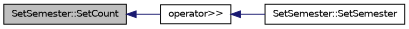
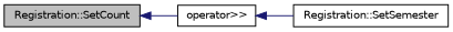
  digraph {
    rankdir=LR
    node [color=black fillcolor=white fontname=Helvetica fontsize=10 shape=record style=filled]
    edge [color=midnightblue dir=back fontname=Helvetica fontsize=10 labelfontname=Helvetica labelfontsize=10 style=solid]
-   n1 [fillcolor=grey75 fontcolor=black height=0.2 label="SetSemester::SetCount" width=0.4]
+   n1 [fillcolor=grey75 fontcolor=black height=0.2 label="Registration::SetCount" width=0.4]
    n2 [height=0.2 label="operator\>\>" width=0.4]
-   n3 [height=0.2 label="SetSemester::SetSemester" width=0.4]
+   n3 [height=0.2 label="Registration::SetSemester" width=0.4]
    n1 -> n2
    n2 -> n3
  }
